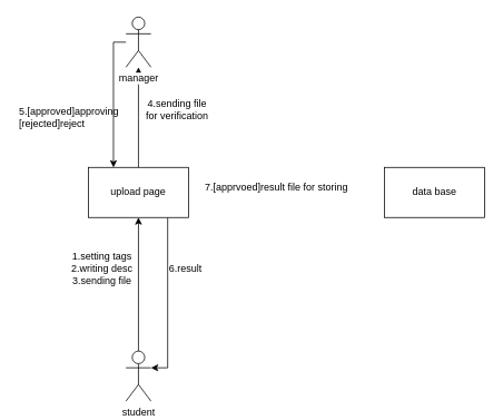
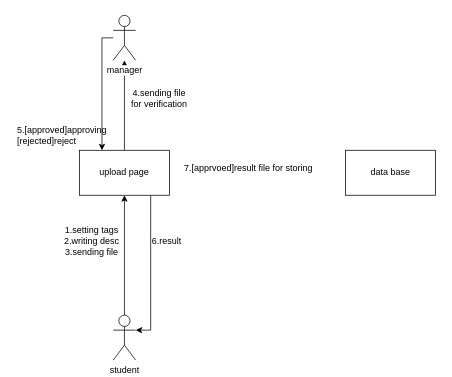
  <mxCell id="0" />
  <mxCell id="1" parent="0" />
  <mxCell id="2" value="" style="edgeStyle=orthogonalEdgeStyle;rounded=0;orthogonalLoop=1;jettySize=auto;html=1;" edge="1" parent="1" source="4" target="9"><mxGeometry relative="1" as="geometry" /></mxCell>
  <mxCell id="3" value="1.setting tags&lt;br&gt;2.writing desc&lt;br&gt;3.sending file &lt;br&gt;" style="text;html=1;resizable=0;points=[];align=center;verticalAlign=middle;labelBackgroundColor=#ffffff;" vertex="1" connectable="0" parent="2"><mxGeometry x="-0.013" y="-3" relative="1" as="geometry"><mxPoint x="-48" y="-21" as="offset" /></mxGeometry></mxCell>
  <mxCell id="4" value="student" style="shape=umlActor;verticalLabelPosition=bottom;labelBackgroundColor=#ffffff;verticalAlign=top;html=1;outlineConnect=0;" vertex="1" parent="1"><mxGeometry x="150" y="420" width="30" height="60" as="geometry" /></mxCell>
  <mxCell id="5" style="edgeStyle=orthogonalEdgeStyle;rounded=0;orthogonalLoop=1;jettySize=auto;html=1;entryX=1;entryY=0.333;entryDx=0;entryDy=0;entryPerimeter=0;" edge="1" parent="1" source="9" target="4"><mxGeometry relative="1" as="geometry"><mxPoint x="240" y="400" as="targetPoint" /><Array as="points"><mxPoint x="200" y="440" /></Array></mxGeometry></mxCell>
  <mxCell id="6" value="6.result" style="text;html=1;resizable=0;points=[];align=center;verticalAlign=middle;labelBackgroundColor=#ffffff;" vertex="1" connectable="0" parent="5"><mxGeometry x="-0.023" relative="1" as="geometry"><mxPoint x="20" y="-37.5" as="offset" /></mxGeometry></mxCell>
  <mxCell id="7" value="" style="edgeStyle=orthogonalEdgeStyle;rounded=0;orthogonalLoop=1;jettySize=auto;html=1;" edge="1" parent="1" source="9"><mxGeometry relative="1" as="geometry"><mxPoint x="165" y="80" as="targetPoint" /></mxGeometry></mxCell>
  <mxCell id="8" value="4.sending file&lt;br&gt;for verification" style="text;html=1;resizable=0;points=[];align=center;verticalAlign=middle;labelBackgroundColor=#ffffff;" vertex="1" connectable="0" parent="7"><mxGeometry x="0.083" relative="1" as="geometry"><mxPoint x="45" y="-5" as="offset" /></mxGeometry></mxCell>
  <mxCell id="9" value="upload page" style="rounded=0;whiteSpace=wrap;html=1;" vertex="1" parent="1"><mxGeometry x="105" y="200" width="120" height="60" as="geometry" /></mxCell>
  <mxCell id="10" style="edgeStyle=orthogonalEdgeStyle;rounded=0;orthogonalLoop=1;jettySize=auto;html=1;entryX=0.25;entryY=0;entryDx=0;entryDy=0;" edge="1" parent="1" source="11" target="9"><mxGeometry relative="1" as="geometry"><Array as="points"><mxPoint x="135" y="50" /></Array></mxGeometry></mxCell>
  <mxCell id="11" value="manager" style="shape=umlActor;verticalLabelPosition=bottom;labelBackgroundColor=#ffffff;verticalAlign=top;html=1;outlineConnect=0;" vertex="1" parent="1"><mxGeometry x="150" y="20" width="30" height="60" as="geometry" /></mxCell>
  <mxCell id="12" value="data base" style="rounded=0;whiteSpace=wrap;html=1;" vertex="1" parent="1"><mxGeometry x="460" y="200" width="120" height="60" as="geometry" /></mxCell>
- <mxCell id="13" value="5.[approved]approving&lt;br&gt;[rejected]reject" style="text;html=1;" vertex="1" parent="1"><mxGeometry x="20" y="120" width="140" height="30" as="geometry" /></mxCell>
+ <mxCell id="13" value="5.[approved]approving&lt;br&gt;[rejected]reject" style="text;html=1;" vertex="1" parent="1"><mxGeometry x="20" y="160" width="140" height="30" as="geometry" /></mxCell>
  <mxCell id="14" value="7.[apprvoed]result file for storing" style="text;html=1;" vertex="1" parent="1"><mxGeometry x="242.5" y="210" width="200" height="30" as="geometry" /></mxCell>
